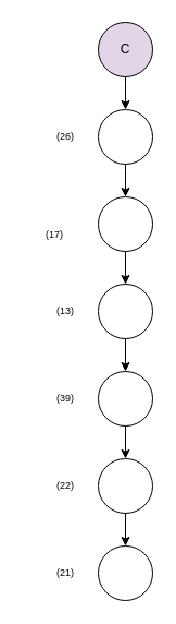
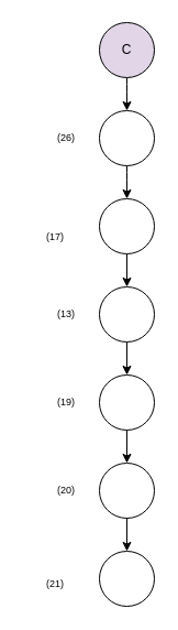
  <mxCell id="0" />
  <mxCell id="1" parent="0" />
  <mxCell id="2" style="edgeStyle=orthogonalEdgeStyle;curved=1;rounded=0;orthogonalLoop=1;jettySize=auto;html=1;exitX=0.5;exitY=1;exitDx=0;exitDy=0;entryX=0.5;entryY=0;entryDx=0;entryDy=0;fontSize=9;" parent="1" source="3" target="5" edge="1"><mxGeometry relative="1" as="geometry" /></mxCell>
  <mxCell id="3" value="C" style="ellipse;whiteSpace=wrap;html=1;aspect=fixed;fillColor=#e1d5e7;" parent="1" vertex="1"><mxGeometry x="90" y="20" width="50" height="50" as="geometry" /></mxCell>
  <mxCell id="4" style="edgeStyle=orthogonalEdgeStyle;curved=1;rounded=0;orthogonalLoop=1;jettySize=auto;html=1;exitX=0.5;exitY=1;exitDx=0;exitDy=0;fontSize=9;entryX=0.5;entryY=0;entryDx=0;entryDy=0;" parent="1" source="5" target="7" edge="1"><mxGeometry relative="1" as="geometry" /></mxCell>
  <mxCell id="5" value="" style="ellipse;whiteSpace=wrap;html=1;aspect=fixed;" parent="1" vertex="1"><mxGeometry x="90" y="100" width="50" height="50" as="geometry" /></mxCell>
  <mxCell id="6" style="rounded=0;orthogonalLoop=1;jettySize=auto;html=1;exitX=0.5;exitY=1;exitDx=0;exitDy=0;entryX=0.5;entryY=0;entryDx=0;entryDy=0;fontSize=9;edgeStyle=orthogonalEdgeStyle;" parent="1" source="7" target="9" edge="1"><mxGeometry relative="1" as="geometry" /></mxCell>
  <mxCell id="7" value="" style="ellipse;whiteSpace=wrap;html=1;aspect=fixed;" parent="1" vertex="1"><mxGeometry x="90" y="180" width="50" height="50" as="geometry" /></mxCell>
  <mxCell id="8" style="edgeStyle=orthogonalEdgeStyle;rounded=0;orthogonalLoop=1;jettySize=auto;html=1;exitX=0.5;exitY=1;exitDx=0;exitDy=0;entryX=0.5;entryY=0;entryDx=0;entryDy=0;fontSize=9;" parent="1" source="9" target="11" edge="1"><mxGeometry relative="1" as="geometry" /></mxCell>
  <mxCell id="9" value="" style="ellipse;whiteSpace=wrap;html=1;aspect=fixed;" parent="1" vertex="1"><mxGeometry x="90" y="260" width="50" height="50" as="geometry" /></mxCell>
  <mxCell id="10" style="edgeStyle=orthogonalEdgeStyle;rounded=0;orthogonalLoop=1;jettySize=auto;html=1;exitX=0.5;exitY=1;exitDx=0;exitDy=0;entryX=0.5;entryY=0;entryDx=0;entryDy=0;fontSize=9;" parent="1" source="11" target="12" edge="1"><mxGeometry relative="1" as="geometry" /></mxCell>
  <mxCell id="11" value="" style="ellipse;whiteSpace=wrap;html=1;aspect=fixed;" parent="1" vertex="1"><mxGeometry x="90" y="340" width="50" height="50" as="geometry" /></mxCell>
  <mxCell id="12" value="" style="ellipse;whiteSpace=wrap;html=1;aspect=fixed;" parent="1" vertex="1"><mxGeometry x="90" y="420" width="50" height="50" as="geometry" /></mxCell>
  <mxCell id="13" value="(26)" style="text;html=1;strokeColor=none;fillColor=none;align=center;verticalAlign=middle;whiteSpace=wrap;rounded=0;fontSize=9;" parent="1" vertex="1"><mxGeometry x="30" y="110" width="60" height="30" as="geometry" /></mxCell>
  <mxCell id="14" value="(17)" style="text;html=1;strokeColor=none;fillColor=none;align=center;verticalAlign=middle;whiteSpace=wrap;rounded=0;fontSize=9;" parent="1" vertex="1"><mxGeometry x="20" y="200" width="60" height="30" as="geometry" /></mxCell>
  <mxCell id="15" value="(13)" style="text;html=1;strokeColor=none;fillColor=none;align=center;verticalAlign=middle;whiteSpace=wrap;rounded=0;fontSize=9;" parent="1" vertex="1"><mxGeometry x="30" y="270" width="60" height="30" as="geometry" /></mxCell>
- <mxCell id="16" value="(39)" style="text;html=1;strokeColor=none;fillColor=none;align=center;verticalAlign=middle;whiteSpace=wrap;rounded=0;fontSize=9;" parent="1" vertex="1"><mxGeometry x="30" y="350" width="60" height="30" as="geometry" /></mxCell>
- <mxCell id="17" value="(22)" style="text;html=1;strokeColor=none;fillColor=none;align=center;verticalAlign=middle;whiteSpace=wrap;rounded=0;fontSize=9;" parent="1" vertex="1"><mxGeometry x="30" y="430" width="60" height="30" as="geometry" /></mxCell>
+ <mxCell id="16" value="(19)" style="text;html=1;strokeColor=none;fillColor=none;align=center;verticalAlign=middle;whiteSpace=wrap;rounded=0;fontSize=9;" parent="1" vertex="1"><mxGeometry x="30" y="350" width="60" height="30" as="geometry" /></mxCell>
+ <mxCell id="17" value="(20)" style="text;html=1;strokeColor=none;fillColor=none;align=center;verticalAlign=middle;whiteSpace=wrap;rounded=0;fontSize=9;" parent="1" vertex="1"><mxGeometry x="30" y="430" width="60" height="30" as="geometry" /></mxCell>
  <mxCell id="18" style="edgeStyle=orthogonalEdgeStyle;rounded=0;orthogonalLoop=1;jettySize=auto;html=1;exitX=0.5;exitY=1;exitDx=0;exitDy=0;entryX=0.5;entryY=0;entryDx=0;entryDy=0;fontSize=9;" edge="1" parent="1" target="19"><mxGeometry relative="1" as="geometry"><mxPoint x="115" y="470" as="sourcePoint" /></mxGeometry></mxCell>
  <mxCell id="19" value="" style="ellipse;whiteSpace=wrap;html=1;aspect=fixed;" vertex="1" parent="1"><mxGeometry x="90" y="500" width="50" height="50" as="geometry" /></mxCell>
- <mxCell id="20" value="(21)" style="text;html=1;strokeColor=none;fillColor=none;align=center;verticalAlign=middle;whiteSpace=wrap;rounded=0;fontSize=9;" vertex="1" parent="1"><mxGeometry x="30" y="510" width="60" height="30" as="geometry" /></mxCell>
+ <mxCell id="20" value="(21)" style="text;html=1;strokeColor=none;fillColor=none;align=center;verticalAlign=middle;whiteSpace=wrap;rounded=0;fontSize=9;" vertex="1" parent="1"><mxGeometry x="20" y="515" width="60" height="30" as="geometry" /></mxCell>
